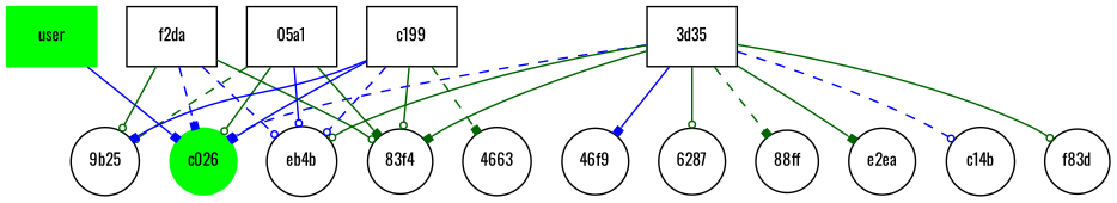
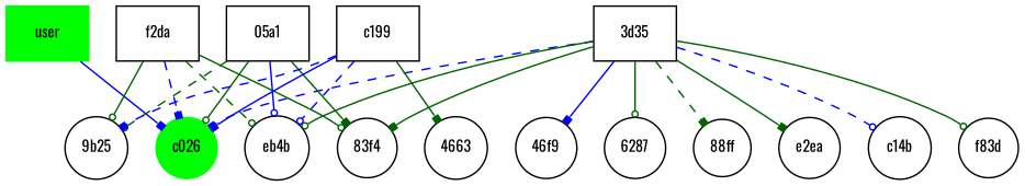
  digraph {
    fontname=Oswald
    rankdir=TB
    node [fontname=Oswald fontsize=10 shape=circle]
    edge [arrowhead=odot arrowsize=0.5 color=darkgreen fontname=Oswald style=solid]
    n1 [color=green height=0.55882 label=c026 style=filled width=0.55882]
    n2 [color=green height=0.5 label=user shape=box style=filled width=0.75]
    n3 [height=0.53417 label="83f4" width=0.53417]
    n4 [height=0.5 label="3d35" shape=box width=0.75]
    n5 [height=0.58348 label=eb4b width=0.58348]
    n6 [height=0.55882 label=e2ea width=0.55882]
    n7 [height=0.57115 label=c14b width=0.57115]
    n8 [height=0.5465 label=f83d width=0.5465]
    n9 [height=0.53417 label="46f9" width=0.53417]
    n10 [height=0.55882 label=6287 width=0.55882]
    n11 [height=0.50952 label="88ff" width=0.50952]
    n12 [height=0.5 label="05a1" shape=box width=0.75]
    n13 [height=0.57115 label="9b25" width=0.57115]
    n14 [height=0.5 label=f2da shape=box width=0.75]
    n15 [height=0.5 label=c199 shape=box width=0.75]
    n16 [height=0.55882 label=4663 width=0.55882]
    n2 -> n1 [arrowhead=box color=blue]
    n4 -> n1 [arrowhead=box color=blue style=dashed]
    n4 -> n3 [arrowhead=box]
    n4 -> n5
    n4 -> n6 [arrowhead=box]
    n4 -> n7 [color=blue style=dashed]
    n4 -> n8
    n4 -> n9 [arrowhead=box color=blue]
    n4 -> n10
    n4 -> n11 [arrowhead=box style=dashed]
    n12 -> n1
    n12 -> n3 [arrowhead=box]
    n12 -> n5 [color=blue]
    n12 -> n13 [style=dashed]
    n14 -> n1 [arrowhead=box color=blue style=dashed]
    n14 -> n3
-   n14 -> n5 [color=blue style=dashed]
+   n14 -> n5 [style=dashed]
    n14 -> n13
    n15 -> n1 [arrowhead=box color=blue]
-   n15 -> n3
    n15 -> n5 [color=blue style=dashed]
-   n15 -> n13 [arrowhead=box color=blue]
-   n15 -> n16 [arrowhead=box style=dashed]
+   n15 -> n13 [arrowhead=box color=blue style=dashed]
+   n15 -> n16 [arrowhead=box]
  }
